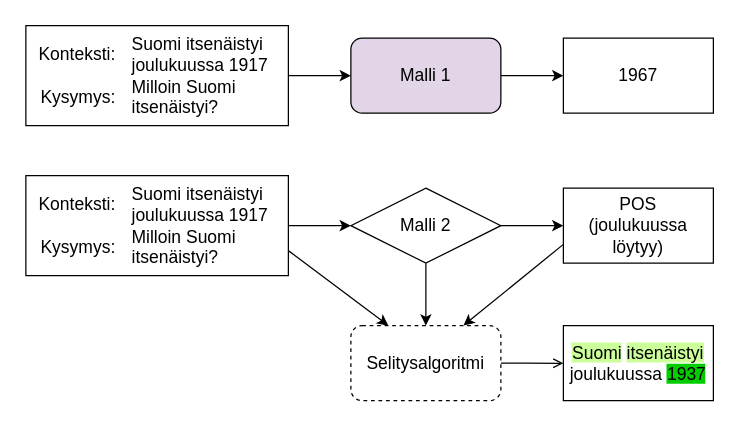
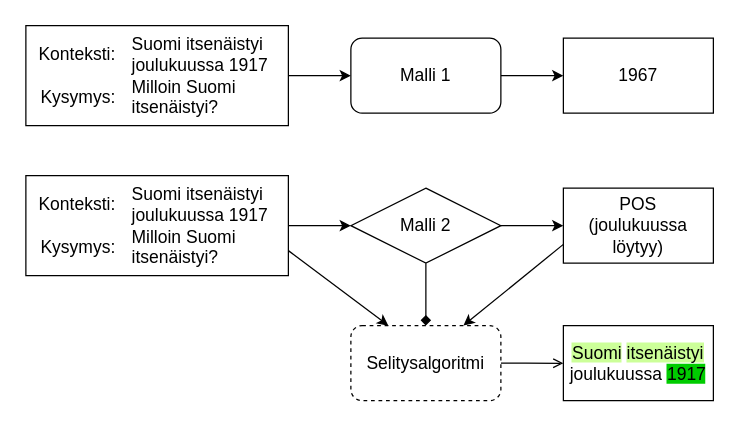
  <mxCell id="0" />
  <mxCell id="1" parent="0" />
  <mxCell id="2" value="" style="rounded=0;whiteSpace=wrap;html=1;fontSize=14;" vertex="1" parent="1"><mxGeometry x="450" y="260" width="120" height="60" as="geometry" /></mxCell>
  <mxCell id="3" value="" style="rounded=0;whiteSpace=wrap;html=1;fontSize=14;" vertex="1" parent="1"><mxGeometry x="450" y="30" width="120" height="60" as="geometry" /></mxCell>
  <mxCell id="4" value="" style="rounded=0;whiteSpace=wrap;html=1;fontSize=14;" vertex="1" parent="1"><mxGeometry x="20" y="20" width="210" height="80" as="geometry" /></mxCell>
  <mxCell id="5" style="edgeStyle=orthogonalEdgeStyle;rounded=0;orthogonalLoop=1;jettySize=auto;html=1;exitX=1;exitY=0.5;exitDx=0;exitDy=0;entryX=0;entryY=0.5;entryDx=0;entryDy=0;fontSize=14;" edge="1" parent="1" source="6" target="3"><mxGeometry relative="1" as="geometry" /></mxCell>
- <mxCell id="6" value="Malli 1" style="rounded=1;whiteSpace=wrap;html=1;fontSize=14;fillColor=#e1d5e7;" vertex="1" parent="1"><mxGeometry x="280" y="30" width="120" height="60" as="geometry" /></mxCell>
+ <mxCell id="6" value="Malli 1" style="rounded=1;whiteSpace=wrap;html=1;fontSize=14;" vertex="1" parent="1"><mxGeometry x="280" y="30" width="120" height="60" as="geometry" /></mxCell>
  <mxCell id="7" value="&lt;div style=&quot;font-size: 14px;&quot; align=&quot;center&quot;&gt;1967&lt;/div&gt;" style="text;html=1;strokeColor=none;fillColor=none;align=center;verticalAlign=middle;whiteSpace=wrap;rounded=0;fontSize=14;" vertex="1" parent="1"><mxGeometry x="470" y="20" width="80" height="80" as="geometry" /></mxCell>
  <mxCell id="8" value="" style="rounded=0;whiteSpace=wrap;html=1;fontSize=14;" vertex="1" parent="1"><mxGeometry x="450" y="150" width="120" height="60" as="geometry" /></mxCell>
  <mxCell id="9" style="edgeStyle=orthogonalEdgeStyle;rounded=0;orthogonalLoop=1;jettySize=auto;html=1;entryX=0;entryY=0.5;entryDx=0;entryDy=0;fontSize=14;" edge="1" parent="1" source="10" target="12"><mxGeometry relative="1" as="geometry" /></mxCell>
  <mxCell id="10" value="" style="rounded=0;whiteSpace=wrap;html=1;fontSize=14;" vertex="1" parent="1"><mxGeometry x="20" y="140" width="210" height="80" as="geometry" /></mxCell>
  <mxCell id="11" style="edgeStyle=orthogonalEdgeStyle;rounded=0;orthogonalLoop=1;jettySize=auto;html=1;exitX=1;exitY=0.5;exitDx=0;exitDy=0;entryX=0;entryY=0.5;entryDx=0;entryDy=0;fontSize=14;" edge="1" parent="1" source="12" target="8"><mxGeometry relative="1" as="geometry" /></mxCell>
  <mxCell id="12" value="Malli 2" style="rhombus;whiteSpace=wrap;html=1;fontSize=14;" vertex="1" parent="1"><mxGeometry x="280" y="150" width="120" height="60" as="geometry" /></mxCell>
  <mxCell id="13" value="&lt;div style=&quot;font-size: 14px;&quot;&gt;POS&lt;/div&gt;&lt;div style=&quot;font-size: 14px;&quot;&gt;(joulukuussa löytyy)&lt;br style=&quot;font-size: 14px;&quot;&gt;&lt;/div&gt;" style="text;html=1;strokeColor=none;fillColor=none;align=center;verticalAlign=middle;whiteSpace=wrap;rounded=0;fontSize=14;" vertex="1" parent="1"><mxGeometry x="450" y="140" width="120" height="80" as="geometry" /></mxCell>
  <mxCell id="14" style="edgeStyle=orthogonalEdgeStyle;rounded=0;orthogonalLoop=1;jettySize=auto;html=1;exitX=1;exitY=0.5;exitDx=0;exitDy=0;entryX=0.071;entryY=0.502;entryDx=0;entryDy=0;entryPerimeter=0;fontSize=14;endArrow=open;" edge="1" parent="1" source="15" target="16"><mxGeometry relative="1" as="geometry" /></mxCell>
  <mxCell id="15" value="Selitysalgoritmi" style="rounded=1;whiteSpace=wrap;html=1;fontSize=14;dashed=1;" vertex="1" parent="1"><mxGeometry x="280" y="260" width="120" height="60" as="geometry" /></mxCell>
- <mxCell id="16" value="&lt;div style=&quot;font-size: 14px;&quot; align=&quot;center&quot;&gt;&lt;span style=&quot;background-color: rgb(204, 255, 153); font-size: 14px;&quot;&gt;Suomi&lt;/span&gt; &lt;span style=&quot;background-color: rgb(204, 255, 153); font-size: 14px;&quot;&gt;itsenäistyi&lt;/span&gt; joulukuussa &lt;span style=&quot;background-color: rgb(0, 204, 0); font-size: 14px;&quot;&gt;1937&lt;/span&gt;&lt;/div&gt;" style="text;html=1;strokeColor=none;fillColor=none;align=center;verticalAlign=middle;whiteSpace=wrap;rounded=0;fontSize=14;" vertex="1" parent="1"><mxGeometry x="440" y="250" width="140" height="80" as="geometry" /></mxCell>
+ <mxCell id="16" value="&lt;div style=&quot;font-size: 14px;&quot; align=&quot;center&quot;&gt;&lt;span style=&quot;background-color: rgb(204, 255, 153); font-size: 14px;&quot;&gt;Suomi&lt;/span&gt; &lt;span style=&quot;background-color: rgb(204, 255, 153); font-size: 14px;&quot;&gt;itsenäistyi&lt;/span&gt; joulukuussa &lt;span style=&quot;background-color: rgb(0, 204, 0); font-size: 14px;&quot;&gt;1917&lt;/span&gt;&lt;/div&gt;" style="text;html=1;strokeColor=none;fillColor=none;align=center;verticalAlign=middle;whiteSpace=wrap;rounded=0;fontSize=14;" vertex="1" parent="1"><mxGeometry x="440" y="250" width="140" height="80" as="geometry" /></mxCell>
  <mxCell id="17" value="" style="endArrow=classic;html=1;rounded=0;exitX=1;exitY=0.5;exitDx=0;exitDy=0;fontSize=14;" edge="1" parent="1" source="4"><mxGeometry width="50" height="50" relative="1" as="geometry"><mxPoint x="260" y="110" as="sourcePoint" /><mxPoint x="280" y="60" as="targetPoint" /></mxGeometry></mxCell>
- <mxCell id="18" value="" style="endArrow=classic;html=1;rounded=0;exitX=0.5;exitY=1;exitDx=0;exitDy=0;entryX=0.5;entryY=0;entryDx=0;entryDy=0;fontSize=14;" edge="1" parent="1" source="12" target="15"><mxGeometry width="50" height="50" relative="1" as="geometry"><mxPoint x="260" y="300" as="sourcePoint" /><mxPoint x="310" y="250" as="targetPoint" /></mxGeometry></mxCell>
+ <mxCell id="18" value="" style="endArrow=diamond;html=1;rounded=0;exitX=0.5;exitY=1;exitDx=0;exitDy=0;entryX=0.5;entryY=0;entryDx=0;entryDy=0;fontSize=14;" edge="1" parent="1" source="12" target="15"><mxGeometry width="50" height="50" relative="1" as="geometry"><mxPoint x="260" y="300" as="sourcePoint" /><mxPoint x="310" y="250" as="targetPoint" /></mxGeometry></mxCell>
  <mxCell id="19" value="" style="endArrow=classic;html=1;rounded=0;exitX=1;exitY=0.75;exitDx=0;exitDy=0;entryX=0.25;entryY=0;entryDx=0;entryDy=0;fontSize=14;" edge="1" parent="1" source="10" target="15"><mxGeometry width="50" height="50" relative="1" as="geometry"><mxPoint x="260" y="300" as="sourcePoint" /><mxPoint x="310" y="250" as="targetPoint" /></mxGeometry></mxCell>
  <mxCell id="20" value="" style="endArrow=classic;html=1;rounded=0;exitX=0;exitY=0.75;exitDx=0;exitDy=0;entryX=0.75;entryY=0;entryDx=0;entryDy=0;fontSize=14;" edge="1" parent="1" source="8" target="15"><mxGeometry width="50" height="50" relative="1" as="geometry"><mxPoint x="260" y="300" as="sourcePoint" /><mxPoint x="310" y="250" as="targetPoint" /></mxGeometry></mxCell>
  <mxCell id="21" value="" style="group;fontSize=14;" vertex="1" connectable="0" parent="1"><mxGeometry x="40" y="20" width="190" height="80" as="geometry" /></mxCell>
  <mxCell id="22" value="&lt;div style=&quot;font-size: 14px;&quot; align=&quot;left&quot;&gt;Suomi itsenäistyi joulukuussa 1917&lt;/div&gt;&lt;div style=&quot;font-size: 14px;&quot; align=&quot;left&quot;&gt;Milloin Suomi itsenäistyi?&lt;br style=&quot;font-size: 14px;&quot;&gt;&lt;/div&gt;" style="text;html=1;strokeColor=none;fillColor=none;align=left;verticalAlign=middle;whiteSpace=wrap;rounded=0;fontSize=14;" vertex="1" parent="21"><mxGeometry x="63.333" width="126.667" height="80" as="geometry" /></mxCell>
  <mxCell id="23" value="&lt;div style=&quot;font-size: 14px;&quot; align=&quot;right&quot;&gt;Konteksti: &lt;br style=&quot;font-size: 14px;&quot;&gt;&lt;/div&gt;&lt;div style=&quot;font-size: 14px;&quot; align=&quot;right&quot;&gt;&lt;br style=&quot;font-size: 14px;&quot;&gt;&lt;/div&gt;&lt;div style=&quot;font-size: 14px;&quot; align=&quot;right&quot;&gt;Kysymys: &lt;br style=&quot;font-size: 14px;&quot;&gt;&lt;/div&gt;" style="text;html=1;strokeColor=none;fillColor=none;align=right;verticalAlign=middle;whiteSpace=wrap;rounded=0;fontSize=14;" vertex="1" parent="21"><mxGeometry width="54.286" height="80" as="geometry" /></mxCell>
  <mxCell id="24" value="" style="group;fontSize=14;" vertex="1" connectable="0" parent="1"><mxGeometry x="40" y="140" width="190" height="80" as="geometry" /></mxCell>
  <mxCell id="25" value="&lt;div style=&quot;font-size: 14px;&quot; align=&quot;left&quot;&gt;Suomi itsenäistyi joulukuussa 1917&lt;/div&gt;&lt;div style=&quot;font-size: 14px;&quot; align=&quot;left&quot;&gt;Milloin Suomi itsenäistyi?&lt;br style=&quot;font-size: 14px;&quot;&gt;&lt;/div&gt;" style="text;html=1;strokeColor=none;fillColor=none;align=left;verticalAlign=middle;whiteSpace=wrap;rounded=0;fontSize=14;" vertex="1" parent="24"><mxGeometry x="63.333" width="126.667" height="80" as="geometry" /></mxCell>
  <mxCell id="26" value="&lt;div style=&quot;font-size: 14px;&quot; align=&quot;right&quot;&gt;Konteksti: &lt;br style=&quot;font-size: 14px;&quot;&gt;&lt;/div&gt;&lt;div style=&quot;font-size: 14px;&quot; align=&quot;right&quot;&gt;&lt;br style=&quot;font-size: 14px;&quot;&gt;&lt;/div&gt;&lt;div style=&quot;font-size: 14px;&quot; align=&quot;right&quot;&gt;Kysymys: &lt;br style=&quot;font-size: 14px;&quot;&gt;&lt;/div&gt;" style="text;html=1;strokeColor=none;fillColor=none;align=right;verticalAlign=middle;whiteSpace=wrap;rounded=0;fontSize=14;" vertex="1" parent="24"><mxGeometry width="54.286" height="80" as="geometry" /></mxCell>
